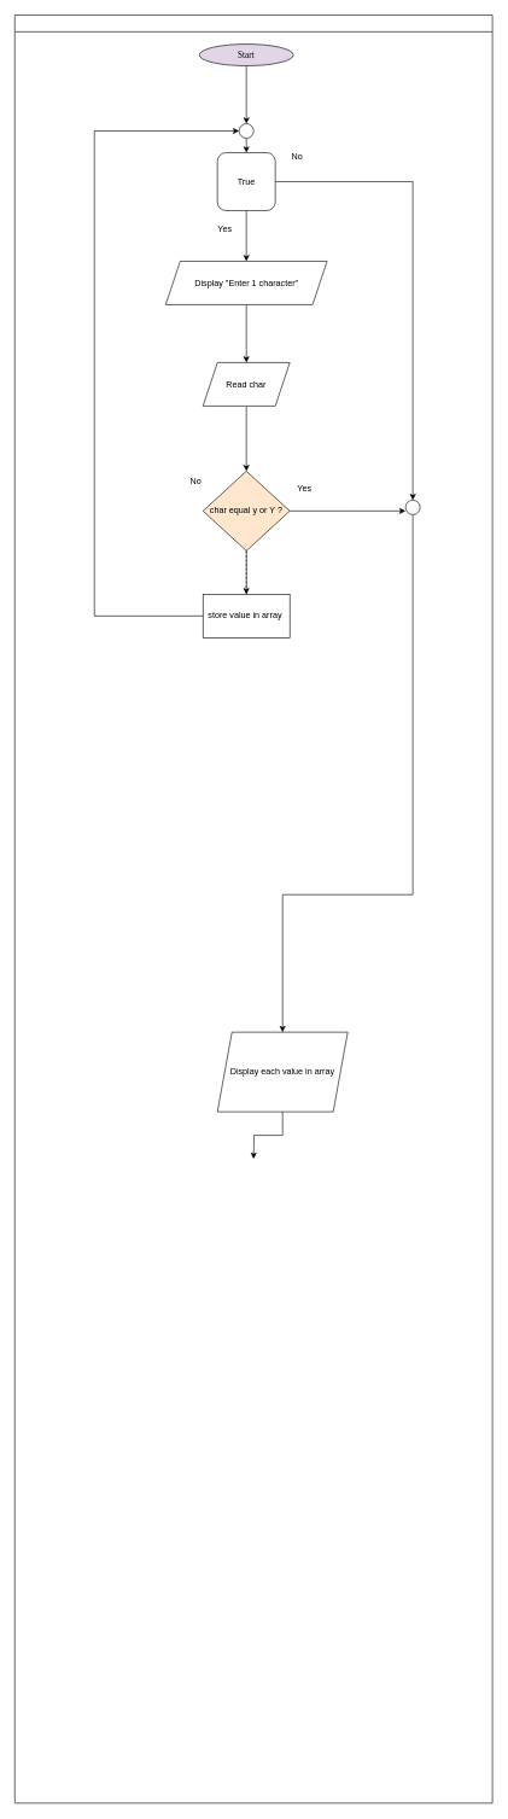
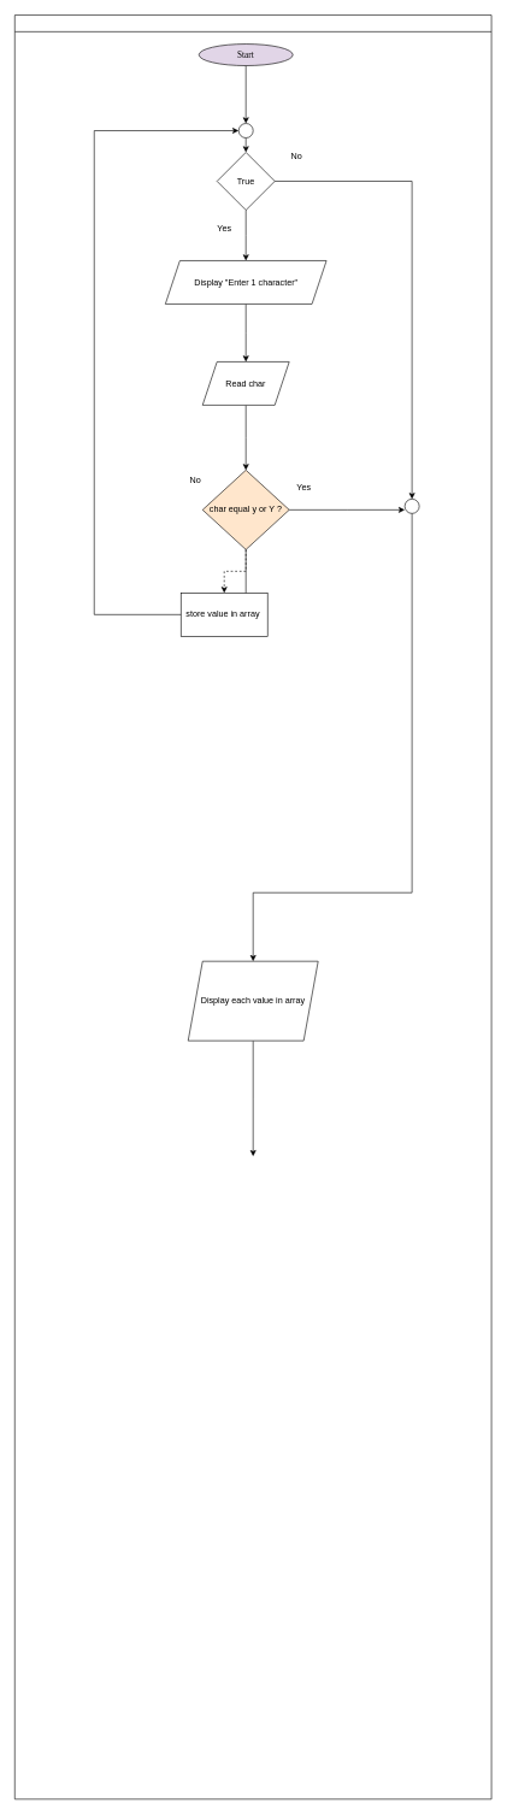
  <mxCell id="0" />
  <mxCell id="1" parent="0" />
  <mxCell id="2" value="" style="swimlane;fontFamily=Sarabun;fontSource=https%3A%2F%2Ffonts.googleapis.com%2Fcss%3Ffamily%3DSarabun;" parent="1" vertex="1"><mxGeometry x="20" y="20" width="660" height="2470" as="geometry" /></mxCell>
  <mxCell id="3" value="&lt;font data-font-src=&quot;https://fonts.googleapis.com/css?family=Sarabun&quot; face=&quot;Sarabun&quot;&gt;Start&lt;/font&gt;" style="ellipse;whiteSpace=wrap;html=1;fillColor=#e1d5e7;" parent="2" vertex="1"><mxGeometry x="255" y="40" width="130" height="30" as="geometry" /></mxCell>
  <mxCell id="4" style="edgeStyle=orthogonalEdgeStyle;rounded=0;orthogonalLoop=1;jettySize=auto;html=1;" parent="2" source="18" edge="1"><mxGeometry relative="1" as="geometry"><mxPoint x="320" y="190" as="targetPoint" /></mxGeometry></mxCell>
  <mxCell id="5" style="edgeStyle=orthogonalEdgeStyle;rounded=0;orthogonalLoop=1;jettySize=auto;html=1;" edge="1" parent="2" source="7"><mxGeometry relative="1" as="geometry"><mxPoint x="320" y="340" as="targetPoint" /></mxGeometry></mxCell>
  <mxCell id="6" style="edgeStyle=orthogonalEdgeStyle;rounded=0;orthogonalLoop=1;jettySize=auto;html=1;entryX=0.5;entryY=0;entryDx=0;entryDy=0;" edge="1" parent="2" source="7" target="26"><mxGeometry relative="1" as="geometry" /></mxCell>
- <mxCell id="7" value="True" style="whiteSpace=wrap;html=1;rounded=1;" vertex="1" parent="2"><mxGeometry x="280" y="190" width="80" height="80" as="geometry" /></mxCell>
+ <mxCell id="7" value="True" style="rhombus;whiteSpace=wrap;html=1;" vertex="1" parent="2"><mxGeometry x="280" y="190" width="80" height="80" as="geometry" /></mxCell>
  <mxCell id="8" style="edgeStyle=orthogonalEdgeStyle;rounded=0;orthogonalLoop=1;jettySize=auto;html=1;" edge="1" parent="2" source="9"><mxGeometry relative="1" as="geometry"><mxPoint x="320" y="480" as="targetPoint" /></mxGeometry></mxCell>
  <mxCell id="9" value="Display &quot;Enter 1 character&quot;" style="shape=parallelogram;perimeter=parallelogramPerimeter;whiteSpace=wrap;html=1;fixedSize=1;" vertex="1" parent="2"><mxGeometry x="208.5" y="340" width="223" height="60" as="geometry" /></mxCell>
  <mxCell id="10" style="edgeStyle=orthogonalEdgeStyle;rounded=0;orthogonalLoop=1;jettySize=auto;html=1;" edge="1" parent="2" source="11"><mxGeometry relative="1" as="geometry"><mxPoint x="320" y="630" as="targetPoint" /></mxGeometry></mxCell>
  <mxCell id="11" value="Read char" style="shape=parallelogram;perimeter=parallelogramPerimeter;whiteSpace=wrap;html=1;fixedSize=1;" vertex="1" parent="2"><mxGeometry x="260" y="480" width="120" height="60" as="geometry" /></mxCell>
  <mxCell id="12" style="edgeStyle=orthogonalEdgeStyle;rounded=0;orthogonalLoop=1;jettySize=auto;html=1;" edge="1" parent="2" source="15"><mxGeometry relative="1" as="geometry"><mxPoint x="540" y="685" as="targetPoint" /></mxGeometry></mxCell>
  <mxCell id="13" style="edgeStyle=orthogonalEdgeStyle;rounded=0;orthogonalLoop=1;jettySize=auto;html=1;" edge="1" parent="2" source="15"><mxGeometry relative="1" as="geometry"><mxPoint x="310" y="160" as="targetPoint" /><Array as="points"><mxPoint x="320" y="830" /><mxPoint x="110" y="830" /><mxPoint x="110" y="160" /></Array></mxGeometry></mxCell>
  <mxCell id="14" style="edgeStyle=orthogonalEdgeStyle;rounded=0;orthogonalLoop=1;jettySize=auto;html=1;entryX=0.5;entryY=0;entryDx=0;entryDy=0;dashed=1;" edge="1" parent="2" source="15" target="23"><mxGeometry relative="1" as="geometry" /></mxCell>
  <mxCell id="15" value="char equal y or Y ?" style="rhombus;whiteSpace=wrap;html=1;fillColor=#ffe6cc;" vertex="1" parent="2"><mxGeometry x="260" y="630" width="120" height="110" as="geometry" /></mxCell>
  <mxCell id="16" value="Yes" style="text;html=1;align=center;verticalAlign=middle;resizable=0;points=[];autosize=1;strokeColor=none;fillColor=none;" vertex="1" parent="2"><mxGeometry x="270" y="280" width="40" height="30" as="geometry" /></mxCell>
  <mxCell id="17" value="Yes" style="text;html=1;align=center;verticalAlign=middle;resizable=0;points=[];autosize=1;strokeColor=none;fillColor=none;" vertex="1" parent="2"><mxGeometry x="380" y="640" width="40" height="30" as="geometry" /></mxCell>
  <mxCell id="18" value="" style="ellipse;whiteSpace=wrap;html=1;aspect=fixed;" vertex="1" parent="2"><mxGeometry x="310" y="150" width="20" height="20" as="geometry" /></mxCell>
  <mxCell id="19" value="" style="edgeStyle=orthogonalEdgeStyle;rounded=0;orthogonalLoop=1;jettySize=auto;html=1;" edge="1" parent="2" source="3" target="18"><mxGeometry relative="1" as="geometry"><mxPoint x="-390" y="210" as="targetPoint" /><mxPoint x="-390" y="90" as="sourcePoint" /></mxGeometry></mxCell>
  <mxCell id="20" value="No" style="text;html=1;align=center;verticalAlign=middle;resizable=0;points=[];autosize=1;strokeColor=none;fillColor=none;" vertex="1" parent="2"><mxGeometry x="230" y="630" width="40" height="30" as="geometry" /></mxCell>
  <mxCell id="21" style="edgeStyle=orthogonalEdgeStyle;rounded=0;orthogonalLoop=1;jettySize=auto;html=1;" edge="1" parent="2" source="22"><mxGeometry relative="1" as="geometry"><mxPoint x="330" y="1580" as="targetPoint" /></mxGeometry></mxCell>
- <mxCell id="22" value="Display each value in array" style="shape=parallelogram;perimeter=parallelogramPerimeter;whiteSpace=wrap;html=1;fixedSize=1;" vertex="1" parent="2"><mxGeometry x="280" y="1405" width="180" height="110" as="geometry" /></mxCell>
- <mxCell id="23" value="store value in array&amp;nbsp;" style="rounded=0;whiteSpace=wrap;html=1;" vertex="1" parent="2"><mxGeometry x="260" y="800" width="120" height="60" as="geometry" /></mxCell>
+ <mxCell id="22" value="Display each value in array" style="shape=parallelogram;perimeter=parallelogramPerimeter;whiteSpace=wrap;html=1;fixedSize=1;" vertex="1" parent="2"><mxGeometry x="240" y="1310" width="180" height="110" as="geometry" /></mxCell>
+ <mxCell id="23" value="store value in array&amp;nbsp;" style="rounded=0;whiteSpace=wrap;html=1;" vertex="1" parent="2"><mxGeometry x="230" y="800" width="120" height="60" as="geometry" /></mxCell>
  <mxCell id="24" value="No" style="text;html=1;align=center;verticalAlign=middle;resizable=0;points=[];autosize=1;strokeColor=none;fillColor=none;" vertex="1" parent="2"><mxGeometry x="370" y="180" width="40" height="30" as="geometry" /></mxCell>
  <mxCell id="25" style="edgeStyle=orthogonalEdgeStyle;rounded=0;orthogonalLoop=1;jettySize=auto;html=1;" edge="1" parent="2" source="26" target="22"><mxGeometry relative="1" as="geometry"><Array as="points"><mxPoint x="550" y="1215" /></Array></mxGeometry></mxCell>
  <mxCell id="26" value="" style="ellipse;whiteSpace=wrap;html=1;aspect=fixed;" vertex="1" parent="2"><mxGeometry x="540" y="670" width="20" height="20" as="geometry" /></mxCell>
